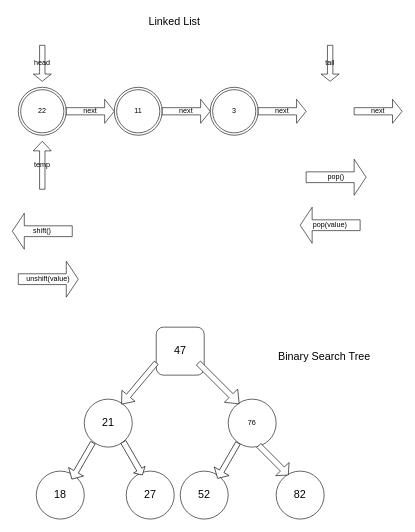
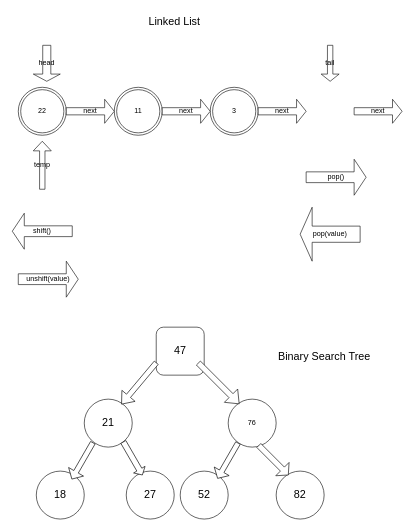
  <mxCell id="0" />
  <mxCell id="1" parent="0" />
  <mxCell id="2" value="11" style="ellipse;shape=doubleEllipse;whiteSpace=wrap;html=1;aspect=fixed;" parent="1" vertex="1"><mxGeometry x="190" y="145" width="80" height="80" as="geometry" /></mxCell>
  <mxCell id="3" value="3" style="ellipse;shape=doubleEllipse;whiteSpace=wrap;html=1;aspect=fixed;" parent="1" vertex="1"><mxGeometry x="350" y="145" width="80" height="80" as="geometry" /></mxCell>
  <mxCell id="4" value="next" style="shape=singleArrow;whiteSpace=wrap;html=1;" parent="1" vertex="1"><mxGeometry x="590" y="165" width="80" height="40" as="geometry" /></mxCell>
  <mxCell id="5" value="next" style="shape=singleArrow;whiteSpace=wrap;html=1;" parent="1" vertex="1"><mxGeometry x="270" y="165" width="80" height="40" as="geometry" /></mxCell>
  <mxCell id="6" value="next" style="shape=singleArrow;whiteSpace=wrap;html=1;" parent="1" vertex="1"><mxGeometry x="430" y="165" width="80" height="40" as="geometry" /></mxCell>
- <mxCell id="7" value="head" style="shape=singleArrow;direction=south;whiteSpace=wrap;html=1;" parent="1" vertex="1"><mxGeometry x="55" y="75" width="30" height="60" as="geometry" /></mxCell>
+ <mxCell id="7" value="head" style="shape=singleArrow;direction=south;whiteSpace=wrap;html=1;" parent="1" vertex="1"><mxGeometry x="55" y="75" width="45" height="60" as="geometry" /></mxCell>
  <mxCell id="8" value="tail" style="shape=singleArrow;direction=south;whiteSpace=wrap;html=1;" parent="1" vertex="1"><mxGeometry x="535" y="75" width="30" height="60" as="geometry" /></mxCell>
  <mxCell id="9" value="unshift(value)" style="shape=singleArrow;whiteSpace=wrap;html=1;" parent="1" vertex="1"><mxGeometry x="30" y="435" width="100" height="60" as="geometry" /></mxCell>
  <mxCell id="10" value="shift()" style="shape=singleArrow;direction=west;whiteSpace=wrap;html=1;" parent="1" vertex="1"><mxGeometry x="20" y="355" width="100" height="60" as="geometry" /></mxCell>
  <mxCell id="11" value="22" style="ellipse;shape=doubleEllipse;whiteSpace=wrap;html=1;aspect=fixed;" parent="1" vertex="1"><mxGeometry x="30" y="145" width="80" height="80" as="geometry" /></mxCell>
  <mxCell id="12" value="next" style="shape=singleArrow;whiteSpace=wrap;html=1;" parent="1" vertex="1"><mxGeometry x="110" y="165" width="80" height="40" as="geometry" /></mxCell>
  <mxCell id="13" value="temp" style="shape=singleArrow;direction=north;whiteSpace=wrap;html=1;" parent="1" vertex="1"><mxGeometry x="55" y="235" width="30" height="80" as="geometry" /></mxCell>
- <mxCell id="14" value="pop(value)" style="shape=singleArrow;direction=west;whiteSpace=wrap;html=1;" parent="1" vertex="1"><mxGeometry x="500" y="345" width="100" height="60" as="geometry" /></mxCell>
+ <mxCell id="14" value="pop(value)" style="shape=singleArrow;direction=west;whiteSpace=wrap;html=1;" parent="1" vertex="1"><mxGeometry x="500" y="345" width="100" height="90" as="geometry" /></mxCell>
  <mxCell id="15" value="pop()" style="shape=singleArrow;whiteSpace=wrap;html=1;" parent="1" vertex="1"><mxGeometry x="510" y="265" width="100" height="60" as="geometry" /></mxCell>
  <mxCell id="16" value="&lt;font style=&quot;font-size: 18px&quot;&gt;47&lt;/font&gt;" style="whiteSpace=wrap;html=1;aspect=fixed;rounded=1;" vertex="1" parent="1"><mxGeometry x="260" y="545" width="80" height="80" as="geometry" /></mxCell>
  <mxCell id="17" value="76" style="ellipse;whiteSpace=wrap;html=1;aspect=fixed;" vertex="1" parent="1"><mxGeometry x="380" y="665" width="80" height="80" as="geometry" /></mxCell>
  <mxCell id="18" value="&lt;font style=&quot;font-size: 18px&quot;&gt;21&lt;/font&gt;" style="ellipse;whiteSpace=wrap;html=1;aspect=fixed;" vertex="1" parent="1"><mxGeometry x="140" y="665" width="80" height="80" as="geometry" /></mxCell>
  <mxCell id="19" value="&lt;font style=&quot;font-size: 18px&quot;&gt;82&lt;/font&gt;" style="ellipse;whiteSpace=wrap;html=1;aspect=fixed;" vertex="1" parent="1"><mxGeometry x="460" y="785" width="80" height="80" as="geometry" /></mxCell>
  <mxCell id="20" value="&lt;font style=&quot;font-size: 18px&quot;&gt;52&lt;/font&gt;" style="ellipse;whiteSpace=wrap;html=1;aspect=fixed;" vertex="1" parent="1"><mxGeometry x="300" y="785" width="80" height="80" as="geometry" /></mxCell>
  <mxCell id="21" value="&lt;font style=&quot;font-size: 18px&quot;&gt;27&lt;/font&gt;" style="ellipse;whiteSpace=wrap;html=1;aspect=fixed;" vertex="1" parent="1"><mxGeometry x="210" y="785" width="80" height="80" as="geometry" /></mxCell>
  <mxCell id="22" value="&lt;font style=&quot;font-size: 18px&quot;&gt;18&lt;/font&gt;" style="ellipse;whiteSpace=wrap;html=1;aspect=fixed;" vertex="1" parent="1"><mxGeometry x="60" y="785" width="80" height="80" as="geometry" /></mxCell>
  <mxCell id="23" value="" style="shape=singleArrow;direction=south;whiteSpace=wrap;html=1;rotation=30;" vertex="1" parent="1"><mxGeometry x="365.04" y="733.67" width="28.66" height="67.99" as="geometry" /></mxCell>
  <mxCell id="24" value="" style="shape=singleArrow;direction=south;whiteSpace=wrap;html=1;rotation=40;" vertex="1" parent="1"><mxGeometry x="216.79" y="593.83" width="28.66" height="90" as="geometry" /></mxCell>
  <mxCell id="25" value="" style="shape=singleArrow;direction=south;whiteSpace=wrap;html=1;rotation=30;" vertex="1" parent="1"><mxGeometry x="122.5" y="732.99" width="28.66" height="70" as="geometry" /></mxCell>
  <mxCell id="26" value="" style="shape=singleArrow;direction=south;whiteSpace=wrap;html=1;rotation=-45;" vertex="1" parent="1"><mxGeometry x="348.65" y="590.74" width="31.35" height="96.17" as="geometry" /></mxCell>
  <mxCell id="27" value="" style="shape=singleArrow;direction=south;whiteSpace=wrap;html=1;rotation=-30;arrowWidth=0.432;arrowSize=0.161;" vertex="1" parent="1"><mxGeometry x="210" y="732.15" width="22.09" height="63.54" as="geometry" /></mxCell>
  <mxCell id="28" value="" style="shape=singleArrow;direction=south;whiteSpace=wrap;html=1;rotation=-45;" vertex="1" parent="1"><mxGeometry x="440" y="732.15" width="31.35" height="69.51" as="geometry" /></mxCell>
  <mxCell id="29" value="Binary Search Tree" style="text;html=1;align=center;verticalAlign=middle;resizable=0;points=[];autosize=1;strokeColor=none;fillColor=none;fontSize=18;" vertex="1" parent="1"><mxGeometry x="455" y="580" width="170" height="30" as="geometry" /></mxCell>
  <mxCell id="30" value="Linked List" style="text;html=1;align=center;verticalAlign=middle;resizable=0;points=[];autosize=1;strokeColor=none;fillColor=none;fontSize=18;" vertex="1" parent="1"><mxGeometry x="240" y="20" width="100" height="30" as="geometry" /></mxCell>
